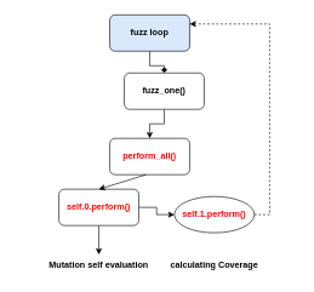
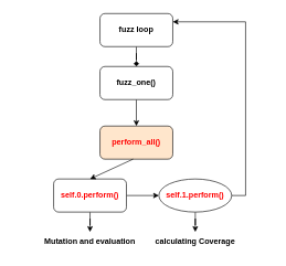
  <mxCell id="0" />
  <mxCell id="1" parent="0" />
  <mxCell id="2" value="" style="edgeStyle=orthogonalEdgeStyle;rounded=0;orthogonalLoop=1;jettySize=auto;html=1;endArrow=diamond;" edge="1" parent="1" source="3" target="5"><mxGeometry relative="1" as="geometry" /></mxCell>
- <mxCell id="3" value="&lt;b&gt;fuzz loop&lt;/b&gt;" style="rounded=1;whiteSpace=wrap;html=1;fillColor=#dae8fc;" vertex="1" parent="1"><mxGeometry x="150" y="20" width="110" height="50" as="geometry" /></mxCell>
+ <mxCell id="3" value="&lt;b&gt;fuzz loop&lt;/b&gt;" style="rounded=1;whiteSpace=wrap;html=1;" vertex="1" parent="1"><mxGeometry x="150" y="20" width="110" height="50" as="geometry" /></mxCell>
  <mxCell id="4" value="" style="edgeStyle=orthogonalEdgeStyle;rounded=0;orthogonalLoop=1;jettySize=auto;html=1;" edge="1" parent="1" source="5" target="6"><mxGeometry relative="1" as="geometry" /></mxCell>
- <mxCell id="5" value="&lt;b&gt;fuzz_one()&lt;/b&gt;" style="rounded=1;whiteSpace=wrap;html=1;" vertex="1" parent="1"><mxGeometry x="170" y="100" width="110" height="50" as="geometry" /></mxCell>
- <mxCell id="6" value="&lt;b&gt;&lt;font color=&quot;#ff0000&quot;&gt;perform_all()&lt;/font&gt;&lt;/b&gt;" style="rounded=1;whiteSpace=wrap;html=1;" vertex="1" parent="1"><mxGeometry x="150" y="190" width="110" height="50" as="geometry" /></mxCell>
+ <mxCell id="5" value="&lt;b&gt;fuzz_one()&lt;/b&gt;" style="rounded=1;whiteSpace=wrap;html=1;" vertex="1" parent="1"><mxGeometry x="150" y="100" width="110" height="50" as="geometry" /></mxCell>
+ <mxCell id="6" value="&lt;b&gt;&lt;font color=&quot;#ff0000&quot;&gt;perform_all()&lt;/font&gt;&lt;/b&gt;" style="rounded=1;whiteSpace=wrap;html=1;fillColor=#ffe6cc;" vertex="1" parent="1"><mxGeometry x="150" y="190" width="110" height="50" as="geometry" /></mxCell>
  <mxCell id="7" value="" style="edgeStyle=orthogonalEdgeStyle;rounded=0;orthogonalLoop=1;jettySize=auto;html=1;" edge="1" parent="1" source="9" target="12"><mxGeometry relative="1" as="geometry" /></mxCell>
  <mxCell id="8" value="" style="edgeStyle=orthogonalEdgeStyle;rounded=0;orthogonalLoop=1;jettySize=auto;html=1;" edge="1" parent="1" source="9" target="14"><mxGeometry relative="1" as="geometry" /></mxCell>
- <mxCell id="9" value="&lt;b&gt;&lt;font color=&quot;#ff0000&quot;&gt;self.0.perform()&lt;/font&gt;&lt;/b&gt;" style="rounded=1;whiteSpace=wrap;html=1;" vertex="1" parent="1"><mxGeometry x="80" y="260" width="110" height="50" as="geometry" /></mxCell>
- <mxCell id="11" style="edgeStyle=orthogonalEdgeStyle;rounded=0;orthogonalLoop=1;jettySize=auto;html=1;entryX=1;entryY=0.25;entryDx=0;entryDy=0;dashed=1;" edge="1" parent="1" source="12" target="3"><mxGeometry relative="1" as="geometry"><Array as="points"><mxPoint x="370" y="295" /><mxPoint x="370" y="33" /></Array></mxGeometry></mxCell>
+ <mxCell id="9" value="&lt;b&gt;&lt;font color=&quot;#ff0000&quot;&gt;self.0.perform()&lt;/font&gt;&lt;/b&gt;" style="rounded=1;whiteSpace=wrap;html=1;" vertex="1" parent="1"><mxGeometry x="80" y="270" width="110" height="50" as="geometry" /></mxCell>
+ <mxCell id="10" value="" style="edgeStyle=orthogonalEdgeStyle;rounded=0;orthogonalLoop=1;jettySize=auto;html=1;" edge="1" parent="1" source="12" target="15"><mxGeometry relative="1" as="geometry" /></mxCell>
+ <mxCell id="11" style="edgeStyle=orthogonalEdgeStyle;rounded=0;orthogonalLoop=1;jettySize=auto;html=1;entryX=1;entryY=0.25;entryDx=0;entryDy=0;" edge="1" parent="1" source="12" target="3"><mxGeometry relative="1" as="geometry"><Array as="points"><mxPoint x="370" y="295" /><mxPoint x="370" y="33" /></Array></mxGeometry></mxCell>
  <mxCell id="12" value="&lt;b&gt;&lt;font color=&quot;#ff0000&quot;&gt;self.1.perform()&lt;/font&gt;&lt;/b&gt;" style="ellipse;whiteSpace=wrap;html=1;" vertex="1" parent="1"><mxGeometry x="239" y="270" width="110" height="50" as="geometry" /></mxCell>
  <mxCell id="13" value="" style="endArrow=classic;html=1;rounded=0;entryX=0.5;entryY=0;entryDx=0;entryDy=0;" edge="1" parent="1" target="9"><mxGeometry width="50" height="50" relative="1" as="geometry"><mxPoint x="200" y="240" as="sourcePoint" /><mxPoint x="150" y="310" as="targetPoint" /></mxGeometry></mxCell>
- <mxCell id="14" value="&lt;b&gt;Mutation self evaluation&lt;/b&gt;" style="text;html=1;align=center;verticalAlign=middle;whiteSpace=wrap;rounded=0;" vertex="1" parent="1"><mxGeometry x="20" y="350" width="230" height="30" as="geometry" /></mxCell>
+ <mxCell id="14" value="&lt;b&gt;Mutation and evaluation&lt;/b&gt;" style="text;html=1;align=center;verticalAlign=middle;whiteSpace=wrap;rounded=0;" vertex="1" parent="1"><mxGeometry x="20" y="350" width="230" height="30" as="geometry" /></mxCell>
  <mxCell id="15" value="&lt;b&gt;calculating Coverage&lt;/b&gt;" style="text;html=1;align=center;verticalAlign=middle;whiteSpace=wrap;rounded=0;" vertex="1" parent="1"><mxGeometry x="179" y="350" width="230" height="30" as="geometry" /></mxCell>
